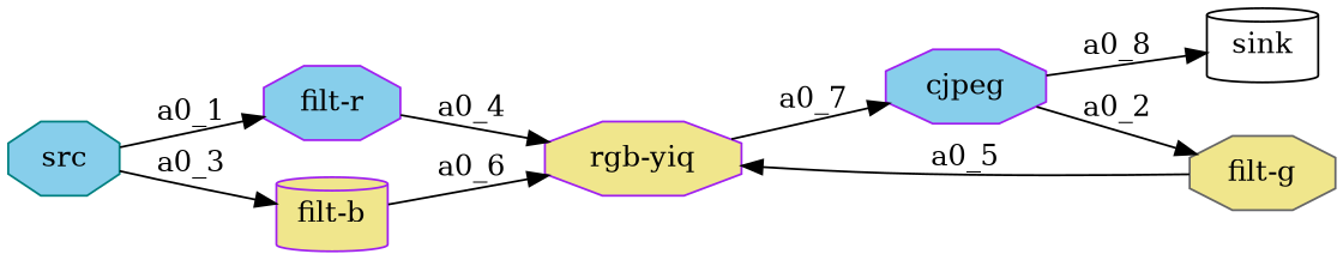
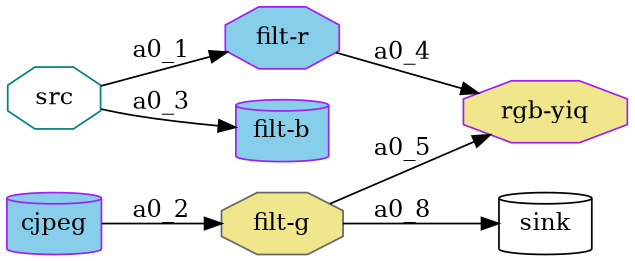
  digraph {
    rankdir=LR
    node [color=purple fillcolor=skyblue shape=octagon style=filled]
-   n1 [color=teal label=src]
+   n1 [color=teal fillcolor=white label=src]
    n2 [label="filt-r"]
-   n3 [fillcolor=khaki label="filt-b" shape=cylinder]
+   n3 [label="filt-b" shape=cylinder]
    n4 [fillcolor=khaki label="rgb-yiq"]
    n5 [color=gray40 fillcolor=khaki label="filt-g"]
-   n6 [label=cjpeg]
+   n6 [label=cjpeg shape=cylinder]
    n7 [color=black fillcolor=white label=sink shape=cylinder]
    n1 -> n2 [label=a0_1]
    n1 -> n3 [label=a0_3]
    n2 -> n4 [label=a0_4]
-   n3 -> n4 [label=a0_6]
-   n4 -> n6 [label=a0_7]
    n5 -> n4 [label=a0_5]
    n6 -> n5 [label=a0_2]
-   n6 -> n7 [label=a0_8]
+   n5 -> n7 [label=a0_8]
  }
